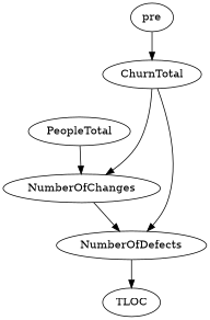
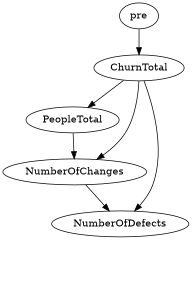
  digraph {
    fontname="DejaVu Serif"
    node [fontname="DejaVu Serif"]
    edge [fontname="DejaVu Serif"]
    PeopleTotal
    NumberOfChanges
    NumberOfDefects
    ChurnTotal
-   TLOC
    pre
    PeopleTotal -> NumberOfChanges
    NumberOfChanges -> NumberOfDefects
-   NumberOfDefects -> TLOC
+   ChurnTotal -> PeopleTotal
    ChurnTotal -> NumberOfChanges
    ChurnTotal -> NumberOfDefects
    pre -> ChurnTotal
  }
